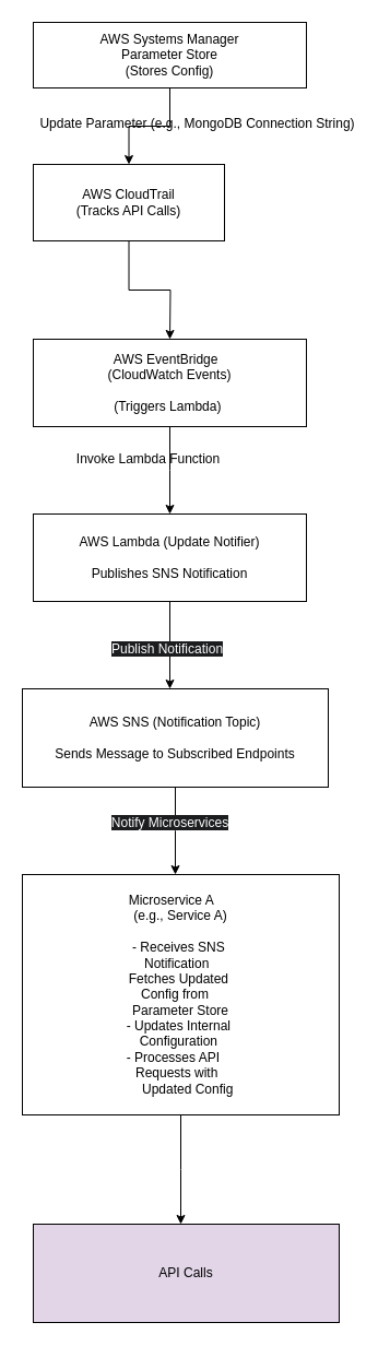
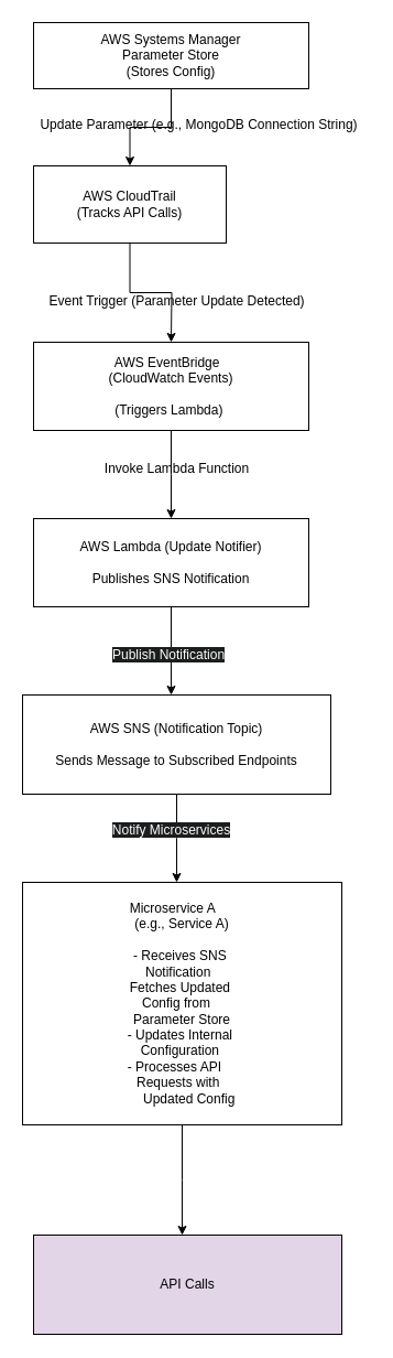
  <mxCell id="0" />
  <mxCell id="1" parent="0" />
  <mxCell id="2" style="edgeStyle=orthogonalEdgeStyle;rounded=0;orthogonalLoop=1;jettySize=auto;html=1;" edge="1" parent="1" source="3" target="5"><mxGeometry relative="1" as="geometry"><mxPoint x="155" y="150" as="targetPoint" /></mxGeometry></mxCell>
  <mxCell id="3" value="&lt;span style=&quot;text-wrap-mode: nowrap;&quot;&gt;AWS Systems Manager&lt;/span&gt;&lt;div&gt;&lt;span style=&quot;text-wrap-mode: nowrap;&quot;&gt;Parameter Store&lt;br&gt;(Stores Config)&lt;/span&gt;&lt;/div&gt;" style="rounded=0;whiteSpace=wrap;html=1;" vertex="1" parent="1"><mxGeometry x="30" y="20" width="250" height="60" as="geometry" /></mxCell>
  <mxCell id="4" style="edgeStyle=orthogonalEdgeStyle;rounded=0;orthogonalLoop=1;jettySize=auto;html=1;" edge="1" parent="1" source="5"><mxGeometry relative="1" as="geometry"><mxPoint x="155" y="310" as="targetPoint" /></mxGeometry></mxCell>
  <mxCell id="5" value="AWS CloudTrail&lt;div&gt;(Tracks API Calls)&lt;/div&gt;" style="rounded=0;whiteSpace=wrap;html=1;" vertex="1" parent="1"><mxGeometry x="30" y="150" width="175" height="70" as="geometry" /></mxCell>
  <mxCell id="6" value="Update Parameter (e.g., MongoDB Connection String)" style="text;html=1;align=center;verticalAlign=middle;resizable=0;points=[];autosize=1;strokeColor=none;fillColor=none;" vertex="1" parent="1"><mxGeometry x="25" y="98" width="310" height="30" as="geometry" /></mxCell>
  <mxCell id="7" style="edgeStyle=orthogonalEdgeStyle;rounded=0;orthogonalLoop=1;jettySize=auto;html=1;exitX=0.5;exitY=1;exitDx=0;exitDy=0;" edge="1" parent="1" source="8"><mxGeometry relative="1" as="geometry"><mxPoint x="155" y="470" as="targetPoint" /></mxGeometry></mxCell>
  <mxCell id="8" value="&lt;span style=&quot;text-wrap-mode: nowrap;&quot;&gt;&amp;nbsp;AWS EventBridge&amp;nbsp; &amp;nbsp;&lt;/span&gt;&lt;br style=&quot;text-wrap-mode: nowrap;&quot;&gt;&lt;span style=&quot;text-wrap-mode: nowrap;&quot;&gt;&amp;nbsp;(CloudWatch Events)&amp;nbsp;&lt;/span&gt;&lt;br style=&quot;text-wrap-mode: nowrap;&quot;&gt;&lt;span style=&quot;text-wrap-mode: nowrap;&quot;&gt;&amp;nbsp; &amp;nbsp; &amp;nbsp; &amp;nbsp; &amp;nbsp; &amp;nbsp; &amp;nbsp; &amp;nbsp; &amp;nbsp; &amp;nbsp; &amp;nbsp;&lt;/span&gt;&lt;br style=&quot;text-wrap-mode: nowrap;&quot;&gt;&lt;span style=&quot;text-wrap-mode: nowrap;&quot;&gt;(Triggers Lambda)&amp;nbsp;&lt;/span&gt;" style="rounded=0;whiteSpace=wrap;html=1;" vertex="1" parent="1"><mxGeometry x="30" y="310" width="250" height="80" as="geometry" /></mxCell>
- <mxCell id="10" value="Invoke Lambda Function" style="text;html=1;align=center;verticalAlign=middle;resizable=0;points=[];autosize=1;strokeColor=none;fillColor=none;" vertex="1" parent="1"><mxGeometry x="60" y="405" width="150" height="30" as="geometry" /></mxCell>
+ <mxCell id="9" value="Event Trigger (Parameter Update Detected)" style="text;html=1;align=center;verticalAlign=middle;resizable=0;points=[];autosize=1;strokeColor=none;fillColor=none;" vertex="1" parent="1"><mxGeometry x="30" y="258" width="260" height="30" as="geometry" /></mxCell>
+ <mxCell id="10" value="Invoke Lambda Function" style="text;html=1;align=center;verticalAlign=middle;resizable=0;points=[];autosize=1;strokeColor=none;fillColor=none;" vertex="1" parent="1"><mxGeometry x="85" y="410" width="150" height="30" as="geometry" /></mxCell>
  <mxCell id="11" style="edgeStyle=orthogonalEdgeStyle;rounded=0;orthogonalLoop=1;jettySize=auto;html=1;exitX=0.5;exitY=1;exitDx=0;exitDy=0;" edge="1" parent="1" source="12"><mxGeometry relative="1" as="geometry"><mxPoint x="155" y="630" as="targetPoint" /></mxGeometry></mxCell>
  <mxCell id="12" value="AWS Lambda (Update Notifier)&lt;br&gt;&lt;br&gt;Publishes SNS Notification" style="rounded=0;whiteSpace=wrap;html=1;" vertex="1" parent="1"><mxGeometry x="30" y="470" width="250" height="80" as="geometry" /></mxCell>
  <mxCell id="13" style="edgeStyle=orthogonalEdgeStyle;rounded=0;orthogonalLoop=1;jettySize=auto;html=1;exitX=0.5;exitY=1;exitDx=0;exitDy=0;" edge="1" parent="1" source="14"><mxGeometry relative="1" as="geometry"><mxPoint x="160" y="800" as="targetPoint" /></mxGeometry></mxCell>
  <mxCell id="14" value="AWS SNS (Notification Topic)&lt;br&gt;&lt;br&gt;&lt;div&gt;Sends Message to Subscribed Endpoints&lt;/div&gt;" style="rounded=0;whiteSpace=wrap;html=1;" vertex="1" parent="1"><mxGeometry x="20" y="630" width="280" height="90" as="geometry" /></mxCell>
  <mxCell id="15" value="&lt;span style=&quot;color: rgb(255, 255, 255); font-family: Helvetica; font-size: 12px; font-style: normal; font-variant-ligatures: normal; font-variant-caps: normal; font-weight: 400; letter-spacing: normal; orphans: 2; text-align: center; text-indent: 0px; text-transform: none; widows: 2; word-spacing: 0px; -webkit-text-stroke-width: 0px; white-space: nowrap; background-color: rgb(27, 29, 30); text-decoration-thickness: initial; text-decoration-style: initial; text-decoration-color: initial; display: inline !important; float: none;&quot;&gt;Publish Notification&lt;/span&gt;" style="text;whiteSpace=wrap;html=1;" vertex="1" parent="1"><mxGeometry x="100" y="580" width="140" height="40" as="geometry" /></mxCell>
  <mxCell id="16" value="&#10;&lt;span style=&quot;color: rgb(255, 255, 255); font-family: Helvetica; font-size: 12px; font-style: normal; font-variant-ligatures: normal; font-variant-caps: normal; font-weight: 400; letter-spacing: normal; orphans: 2; text-align: center; text-indent: 0px; text-transform: none; widows: 2; word-spacing: 0px; -webkit-text-stroke-width: 0px; white-space: nowrap; background-color: rgb(27, 29, 30); text-decoration-thickness: initial; text-decoration-style: initial; text-decoration-color: initial; display: inline !important; float: none;&quot;&gt;Notify Microservices&lt;/span&gt;&#10;&#10;" style="text;html=1;align=center;verticalAlign=middle;resizable=0;points=[];autosize=1;strokeColor=none;fillColor=none;" vertex="1" parent="1"><mxGeometry x="90" y="730" width="130" height="60" as="geometry" /></mxCell>
  <mxCell id="17" style="edgeStyle=orthogonalEdgeStyle;rounded=0;orthogonalLoop=1;jettySize=auto;html=1;" edge="1" parent="1" source="18"><mxGeometry relative="1" as="geometry"><mxPoint x="165" y="1120" as="targetPoint" /></mxGeometry></mxCell>
  <mxCell id="18" value="&lt;span style=&quot;text-wrap-mode: nowrap;&quot;&gt;Microservice A&amp;nbsp; &amp;nbsp; &amp;nbsp;&lt;/span&gt;&lt;br style=&quot;text-wrap-mode: nowrap;&quot;&gt;&lt;span style=&quot;text-wrap-mode: nowrap;&quot;&gt;&amp;nbsp; (e.g., Service A)&amp;nbsp;&amp;nbsp;&lt;/span&gt;&lt;br style=&quot;text-wrap-mode: nowrap;&quot;&gt;&lt;span style=&quot;text-wrap-mode: nowrap;&quot;&gt;&amp;nbsp; &amp;nbsp; &amp;nbsp; &amp;nbsp; &amp;nbsp; &amp;nbsp; &amp;nbsp; &amp;nbsp; &amp;nbsp; &amp;nbsp; &amp;nbsp;&lt;/span&gt;&lt;br style=&quot;text-wrap-mode: nowrap;&quot;&gt;&lt;span style=&quot;text-wrap-mode: nowrap;&quot;&gt;&amp;nbsp; - Receives SNS&amp;nbsp; &amp;nbsp;&lt;/span&gt;&lt;br style=&quot;text-wrap-mode: nowrap;&quot;&gt;&lt;span style=&quot;text-wrap-mode: nowrap;&quot;&gt;&amp;nbsp; &amp;nbsp; Notification&amp;nbsp; &amp;nbsp; &amp;nbsp;&amp;nbsp;&lt;/span&gt;&lt;br style=&quot;text-wrap-mode: nowrap;&quot;&gt;&lt;span style=&quot;text-wrap-mode: nowrap;&quot;&gt;&amp;nbsp;Fetches Updated&amp;nbsp;&amp;nbsp;&lt;/span&gt;&lt;br style=&quot;text-wrap-mode: nowrap;&quot;&gt;&lt;span style=&quot;text-wrap-mode: nowrap;&quot;&gt;&amp;nbsp; &amp;nbsp; Config from&amp;nbsp; &amp;nbsp; &amp;nbsp; &amp;nbsp;&lt;/span&gt;&lt;br style=&quot;text-wrap-mode: nowrap;&quot;&gt;&lt;span style=&quot;text-wrap-mode: nowrap;&quot;&gt;&amp;nbsp; &amp;nbsp;Parameter Store&amp;nbsp; &amp;nbsp;&lt;/span&gt;&lt;br style=&quot;text-wrap-mode: nowrap;&quot;&gt;&lt;span style=&quot;text-wrap-mode: nowrap;&quot;&gt;&amp;nbsp;- Updates Internal&amp;nbsp;&amp;nbsp;&lt;/span&gt;&lt;br style=&quot;text-wrap-mode: nowrap;&quot;&gt;&lt;span style=&quot;text-wrap-mode: nowrap;&quot;&gt;&amp;nbsp; &amp;nbsp; Configuration&amp;nbsp; &amp;nbsp; &amp;nbsp;&lt;/span&gt;&lt;br style=&quot;text-wrap-mode: nowrap;&quot;&gt;&lt;span style=&quot;text-wrap-mode: nowrap;&quot;&gt;&amp;nbsp;- Processes API&amp;nbsp; &amp;nbsp; &amp;nbsp;&lt;/span&gt;&lt;br style=&quot;text-wrap-mode: nowrap;&quot;&gt;&lt;span style=&quot;text-wrap-mode: nowrap;&quot;&gt;&amp;nbsp; &amp;nbsp;Requests with&amp;nbsp; &amp;nbsp; &amp;nbsp;&lt;/span&gt;&lt;br style=&quot;text-wrap-mode: nowrap;&quot;&gt;&lt;span style=&quot;text-wrap-mode: nowrap;&quot;&gt;&amp;nbsp; &amp;nbsp; Updated Config&lt;/span&gt;" style="rounded=0;whiteSpace=wrap;html=1;" vertex="1" parent="1"><mxGeometry x="20" y="800" width="290" height="220" as="geometry" /></mxCell>
  <mxCell id="19" value="API Calls" style="rounded=0;whiteSpace=wrap;html=1;fillColor=#e1d5e7;" vertex="1" parent="1"><mxGeometry x="30" y="1120" width="280" height="90" as="geometry" /></mxCell>
